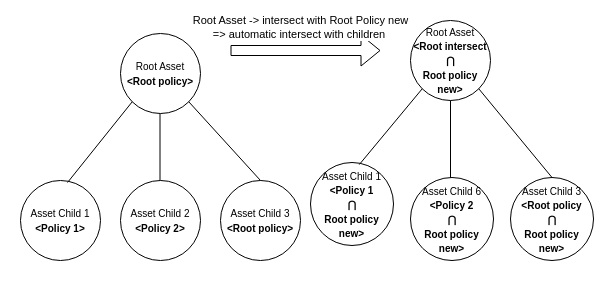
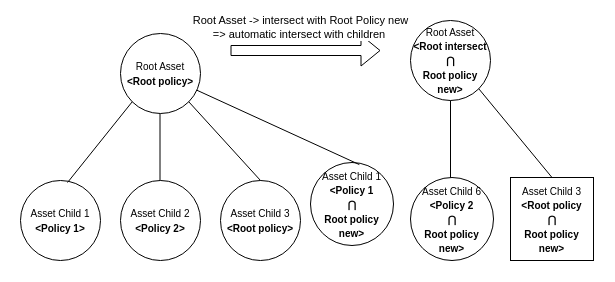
  <mxCell id="0" />
  <mxCell id="1" parent="0" />
  <mxCell id="2" value="&lt;font style=&quot;font-size: 10px&quot;&gt;Root Asset&lt;br&gt;&lt;b&gt;&amp;lt;Root policy&amp;gt;&lt;/b&gt;&lt;br&gt;&lt;/font&gt;" style="ellipse;whiteSpace=wrap;html=1;aspect=fixed;" parent="1" vertex="1"><mxGeometry x="120" y="33" width="80" height="80" as="geometry" /></mxCell>
  <mxCell id="3" value="&lt;font style=&quot;font-size: 10px&quot;&gt;Asset Child 1&lt;br&gt;&lt;b&gt;&amp;lt;Policy 1&amp;gt;&lt;/b&gt;&lt;/font&gt;" style="ellipse;whiteSpace=wrap;html=1;aspect=fixed;" parent="1" vertex="1"><mxGeometry y="180" width="80" height="80" as="geometry" x="20" /></mxCell>
  <mxCell id="4" value="&lt;font style=&quot;font-size: 10px&quot;&gt;Asset Child 3&lt;br&gt;&lt;b&gt;&amp;lt;Root policy&amp;gt;&lt;/b&gt;&lt;/font&gt;" style="ellipse;whiteSpace=wrap;html=1;aspect=fixed;" parent="1" vertex="1"><mxGeometry x="220" y="180" width="80" height="80" as="geometry" /></mxCell>
  <mxCell id="5" value="" style="endArrow=none;html=1;entryX=0;entryY=1;entryDx=0;entryDy=0;exitX=0.588;exitY=0.025;exitDx=0;exitDy=0;exitPerimeter=0;" parent="1" source="3" target="2" edge="1"><mxGeometry width="50" height="50" relative="1" as="geometry"><mxPoint x="210" y="293" as="sourcePoint" /><mxPoint x="260" y="243" as="targetPoint" /></mxGeometry></mxCell>
  <mxCell id="6" value="" style="endArrow=none;html=1;entryX=1;entryY=1;entryDx=0;entryDy=0;exitX=0.5;exitY=0;exitDx=0;exitDy=0;" parent="1" source="4" target="2" edge="1"><mxGeometry width="50" height="50" relative="1" as="geometry"><mxPoint x="97.04" y="195" as="sourcePoint" /><mxPoint x="141.716" y="111.284" as="targetPoint" /></mxGeometry></mxCell>
  <mxCell id="7" value="&lt;font style=&quot;font-size: 10px&quot;&gt;Root Asset&lt;br&gt;&lt;b&gt;&amp;lt;Root intersect&lt;br&gt;&lt;span style=&quot;font-family: &amp;#34;arial&amp;#34; , sans-serif ; text-align: left&quot;&gt;⋂&lt;br&gt;&lt;/span&gt;Root policy&lt;br&gt;new&amp;gt;&lt;/b&gt;&lt;br&gt;&lt;/font&gt;" style="ellipse;whiteSpace=wrap;html=1;aspect=fixed;" parent="1" vertex="1"><mxGeometry x="410" y="20" width="80" height="80" as="geometry" /></mxCell>
  <mxCell id="8" value="&lt;font style=&quot;font-size: 10px&quot;&gt;Asset Child 1&lt;br&gt;&lt;b&gt;&amp;lt;Policy 1&lt;br&gt;&lt;span style=&quot;font-family: &amp;#34;arial&amp;#34; , sans-serif ; text-align: left&quot;&gt;⋂&lt;br&gt;&lt;/span&gt;Root policy new&amp;gt;&lt;/b&gt;&lt;/font&gt;" style="ellipse;whiteSpace=wrap;html=1;aspect=fixed;" parent="1" vertex="1"><mxGeometry x="310" y="162" width="83" height="83" as="geometry" /></mxCell>
- <mxCell id="9" value="&lt;font style=&quot;font-size: 10px&quot;&gt;Asset Child 3&lt;br&gt;&lt;b&gt;&amp;lt;Root policy&lt;br&gt;&lt;span style=&quot;font-family: &amp;#34;arial&amp;#34; , sans-serif ; text-align: left&quot;&gt;⋂&lt;br&gt;&lt;/span&gt;Root policy&lt;br&gt;new&amp;gt;&lt;/b&gt;&lt;br&gt;&lt;/font&gt;" style="ellipse;whiteSpace=wrap;html=1;aspect=fixed;" parent="1" vertex="1"><mxGeometry x="510" y="177" width="83" height="83" as="geometry" /></mxCell>
- <mxCell id="10" value="" style="endArrow=none;html=1;entryX=0;entryY=1;entryDx=0;entryDy=0;exitX=0.588;exitY=0.025;exitDx=0;exitDy=0;exitPerimeter=0;" parent="1" source="8" target="7" edge="1"><mxGeometry width="50" height="50" relative="1" as="geometry"><mxPoint x="500" y="290" as="sourcePoint" /><mxPoint x="550" y="240" as="targetPoint" /></mxGeometry></mxCell>
+ <mxCell id="9" value="&lt;font style=&quot;font-size: 10px&quot;&gt;Asset Child 3&lt;br&gt;&lt;b&gt;&amp;lt;Root policy&lt;br&gt;&lt;span style=&quot;font-family: &amp;#34;arial&amp;#34; , sans-serif ; text-align: left&quot;&gt;⋂&lt;br&gt;&lt;/span&gt;Root policy&lt;br&gt;new&amp;gt;&lt;/b&gt;&lt;br&gt;&lt;/font&gt;" style="whiteSpace=wrap;html=1;aspect=fixed;rounded=0;" parent="1" vertex="1"><mxGeometry x="510" y="177" width="83" height="83" as="geometry" /></mxCell>
+ <mxCell id="10" value="" style="endArrow=none;html=1;exitX=0.588;exitY=0.025;exitDx=0;exitDy=0;exitPerimeter=0;" parent="1" source="8" target="2" edge="1"><mxGeometry width="50" height="50" relative="1" as="geometry"><mxPoint x="500" y="290" as="sourcePoint" /><mxPoint x="550" y="240" as="targetPoint" /></mxGeometry></mxCell>
  <mxCell id="11" value="" style="endArrow=none;html=1;entryX=1;entryY=1;entryDx=0;entryDy=0;exitX=0.5;exitY=0;exitDx=0;exitDy=0;" parent="1" source="9" target="7" edge="1"><mxGeometry width="50" height="50" relative="1" as="geometry"><mxPoint x="387.04" y="192" as="sourcePoint" /><mxPoint x="431.716" y="108.284" as="targetPoint" /></mxGeometry></mxCell>
  <mxCell id="12" value="Root Asset -&amp;gt; intersect with Root Policy new&lt;br&gt;=&amp;gt; automatic intersect with children&amp;nbsp;" style="shape=flexArrow;endArrow=classic;html=1;strokeWidth=1;" parent="1" edge="1"><mxGeometry x="-0.067" y="23" width="50" height="50" relative="1" as="geometry"><mxPoint x="230" y="50" as="sourcePoint" /><mxPoint x="380" y="50" as="targetPoint" /><mxPoint as="offset" /></mxGeometry></mxCell>
  <mxCell id="13" value="" style="endArrow=none;html=1;entryX=0.5;entryY=1;entryDx=0;entryDy=0;" edge="1" parent="1" target="7"><mxGeometry width="50" height="50" relative="1" as="geometry"><mxPoint x="450" y="180" as="sourcePoint" /><mxPoint x="488.284" y="108.284" as="targetPoint" /></mxGeometry></mxCell>
  <mxCell id="14" value="" style="endArrow=none;html=1;entryX=0.5;entryY=1;entryDx=0;entryDy=0;" edge="1" parent="1"><mxGeometry width="50" height="50" relative="1" as="geometry"><mxPoint x="159.5" y="183" as="sourcePoint" /><mxPoint x="159.5" y="113" as="targetPoint" /></mxGeometry></mxCell>
  <mxCell id="15" value="&lt;font style=&quot;font-size: 10px&quot;&gt;Asset Child 2&lt;br&gt;&lt;b&gt;&amp;lt;Policy 2&amp;gt;&lt;/b&gt;&lt;/font&gt;" style="ellipse;whiteSpace=wrap;html=1;aspect=fixed;" vertex="1" parent="1"><mxGeometry x="120" y="180" width="80" height="80" as="geometry" /></mxCell>
  <mxCell id="16" value="&lt;font style=&quot;font-size: 10px&quot;&gt;Asset Child 6&lt;br&gt;&lt;b&gt;&amp;lt;Policy 2&lt;br&gt;&lt;span style=&quot;font-family: &amp;#34;arial&amp;#34; , sans-serif ; text-align: left&quot;&gt;⋂&lt;br&gt;&lt;/span&gt;Root policy new&amp;gt;&lt;/b&gt;&lt;br&gt;&lt;/font&gt;" style="ellipse;whiteSpace=wrap;html=1;aspect=fixed;" vertex="1" parent="1"><mxGeometry x="410" y="177" width="83" height="83" as="geometry" /></mxCell>
